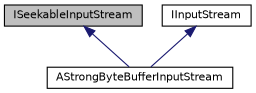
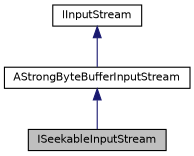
  digraph {
    node [color=black fillcolor=white fontname=Helvetica fontsize=10 shape=record style=filled]
    edge [color=midnightblue dir=back fontname=Helvetica fontsize=10 labelfontname=Helvetica labelfontsize=10 style=solid]
    n1 [fillcolor=grey75 fontcolor=black height=0.2 label=ISeekableInputStream width=0.4]
    n2 [height=0.2 label=AStrongByteBufferInputStream width=0.4]
    n3 [height=0.2 label=IInputStream width=0.4]
-   n1 -> n2
+   n2 -> n1
    n3 -> n2
  }
